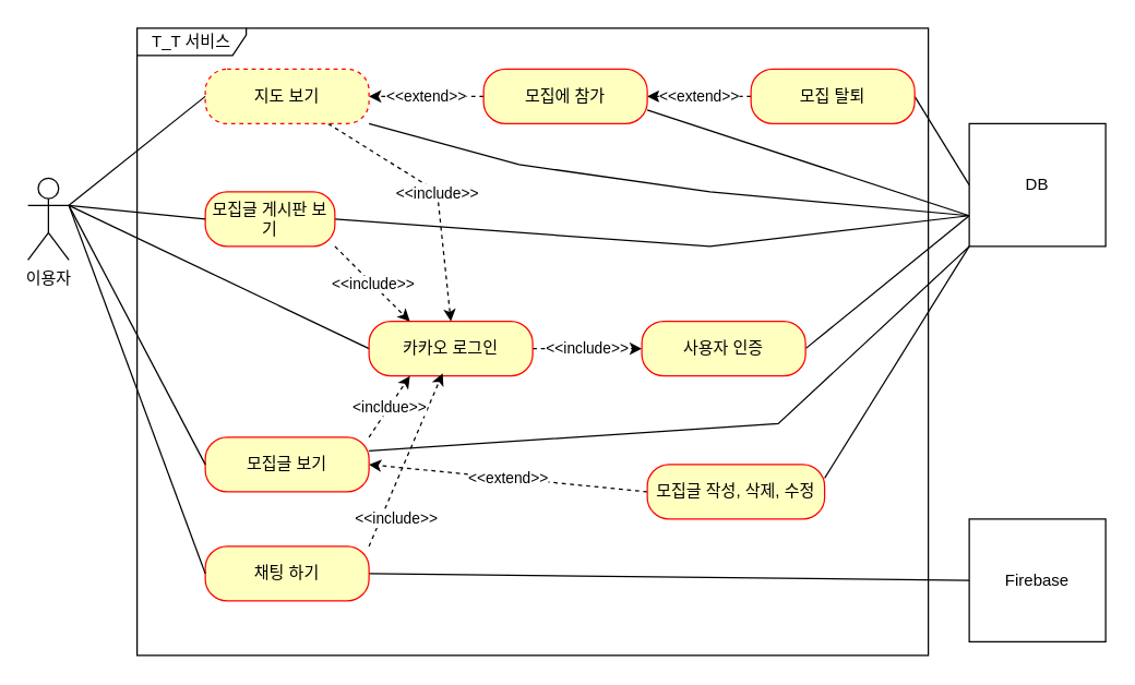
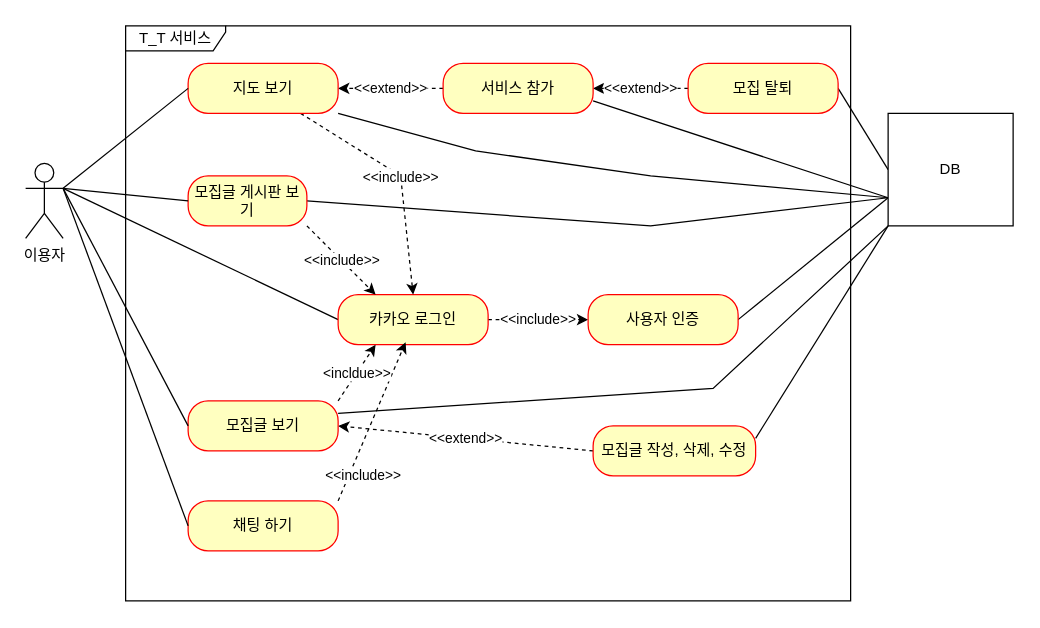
  <mxCell id="0" />
  <mxCell id="1" parent="0" />
  <mxCell id="2" style="rounded=0;orthogonalLoop=1;jettySize=auto;html=1;exitX=1;exitY=0.333;exitDx=0;exitDy=0;exitPerimeter=0;entryX=0;entryY=0.5;entryDx=0;entryDy=0;endArrow=none;endFill=0;" edge="1" parent="1" source="3" target="6"><mxGeometry relative="1" as="geometry" /></mxCell>
  <mxCell id="3" value="이용자" style="shape=umlActor;verticalLabelPosition=bottom;verticalAlign=top;html=1;" vertex="1" parent="1"><mxGeometry x="20" y="130" width="30" height="60" as="geometry" /></mxCell>
  <mxCell id="4" value="T_T 서비스" style="shape=umlFrame;whiteSpace=wrap;html=1;pointerEvents=0;width=80;height=20;" vertex="1" parent="1"><mxGeometry x="100" y="20" width="580" height="460" as="geometry" /></mxCell>
  <mxCell id="5" value="&amp;lt;&amp;lt;include&amp;gt;&amp;gt;" style="rounded=0;orthogonalLoop=1;jettySize=auto;html=1;exitX=1;exitY=0.5;exitDx=0;exitDy=0;entryX=0;entryY=0.5;entryDx=0;entryDy=0;dashed=1;" edge="1" parent="1" source="6" target="21"><mxGeometry relative="1" as="geometry" /></mxCell>
  <mxCell id="6" value="카카오 로그인" style="rounded=1;whiteSpace=wrap;html=1;arcSize=40;fontColor=#000000;fillColor=#ffffc0;strokeColor=#ff0000;" vertex="1" parent="1"><mxGeometry x="270" y="235" width="120" height="40" as="geometry" /></mxCell>
  <mxCell id="7" value="&amp;lt;&amp;lt;extend&amp;gt;&amp;gt;" style="rounded=0;orthogonalLoop=1;jettySize=auto;html=1;exitX=0;exitY=0.5;exitDx=0;exitDy=0;entryX=1;entryY=0.5;entryDx=0;entryDy=0;dashed=1;" edge="1" parent="1" source="33" target="10"><mxGeometry relative="1" as="geometry" /></mxCell>
  <mxCell id="8" style="rounded=0;orthogonalLoop=1;jettySize=auto;html=1;exitX=1;exitY=0.75;exitDx=0;exitDy=0;entryX=0;entryY=0.75;entryDx=0;entryDy=0;endArrow=none;endFill=0;" edge="1" parent="1" source="10" target="35"><mxGeometry relative="1" as="geometry" /></mxCell>
  <mxCell id="9" value="&amp;lt;&amp;lt;extend&amp;gt;&amp;gt;" style="rounded=0;orthogonalLoop=1;jettySize=auto;html=1;dashed=1;" edge="1" parent="1" source="10" target="27"><mxGeometry relative="1" as="geometry" /></mxCell>
- <mxCell id="10" value="모집에 참가" style="rounded=1;whiteSpace=wrap;html=1;arcSize=40;fontColor=#000000;fillColor=#ffffc0;strokeColor=#ff0000;" vertex="1" parent="1"><mxGeometry x="354" y="50" width="120" height="40" as="geometry" /></mxCell>
- <mxCell id="11" style="rounded=0;orthogonalLoop=1;jettySize=auto;html=1;exitX=1;exitY=0.5;exitDx=0;exitDy=0;entryX=0;entryY=0.5;entryDx=0;entryDy=0;endArrow=none;endFill=0;" edge="1" parent="1" source="13" target="36"><mxGeometry relative="1" as="geometry"><mxPoint x="687" y="385" as="targetPoint" /></mxGeometry></mxCell>
+ <mxCell id="10" value="서비스 참가" style="rounded=1;whiteSpace=wrap;html=1;arcSize=40;fontColor=#000000;fillColor=#ffffc0;strokeColor=#ff0000;" vertex="1" parent="1"><mxGeometry x="354" y="50" width="120" height="40" as="geometry" /></mxCell>
  <mxCell id="12" value="&amp;lt;&amp;lt;include&amp;gt;&amp;gt;" style="rounded=0;orthogonalLoop=1;jettySize=auto;html=1;exitX=1;exitY=0;exitDx=0;exitDy=0;entryX=0.45;entryY=0.95;entryDx=0;entryDy=0;entryPerimeter=0;dashed=1;" edge="1" parent="1" source="13" target="6"><mxGeometry x="-0.62" y="-11" relative="1" as="geometry"><mxPoint as="offset" /></mxGeometry></mxCell>
  <mxCell id="13" value="채팅 하기" style="rounded=1;whiteSpace=wrap;html=1;arcSize=40;fontColor=#000000;fillColor=#ffffc0;strokeColor=#ff0000;" vertex="1" parent="1"><mxGeometry x="150" y="400" width="120" height="40" as="geometry" /></mxCell>
  <mxCell id="14" value="&amp;lt;&amp;lt;extend&amp;gt;&amp;gt;" style="rounded=0;orthogonalLoop=1;jettySize=auto;html=1;exitX=0;exitY=0.5;exitDx=0;exitDy=0;entryX=1;entryY=0.5;entryDx=0;entryDy=0;dashed=1;" edge="1" parent="1" source="16" target="19"><mxGeometry relative="1" as="geometry" /></mxCell>
  <mxCell id="15" style="rounded=0;orthogonalLoop=1;jettySize=auto;html=1;exitX=1;exitY=0.25;exitDx=0;exitDy=0;entryX=0;entryY=1;entryDx=0;entryDy=0;endArrow=none;endFill=0;" edge="1" parent="1" source="16" target="35"><mxGeometry relative="1" as="geometry"><Array as="points" /></mxGeometry></mxCell>
  <mxCell id="16" value="모집글 작성, 삭제, 수정" style="rounded=1;whiteSpace=wrap;html=1;arcSize=40;fontColor=#000000;fillColor=#ffffc0;strokeColor=#ff0000;" vertex="1" parent="1"><mxGeometry x="474" y="340" width="130" height="40" as="geometry" /></mxCell>
  <mxCell id="17" style="rounded=0;orthogonalLoop=1;jettySize=auto;html=1;exitX=1;exitY=0.25;exitDx=0;exitDy=0;entryX=0;entryY=1;entryDx=0;entryDy=0;endArrow=none;endFill=0;" edge="1" parent="1" source="19" target="35"><mxGeometry relative="1" as="geometry"><Array as="points"><mxPoint x="570" y="310" /></Array></mxGeometry></mxCell>
  <mxCell id="18" value="&amp;lt;incldue&amp;gt;&amp;gt;" style="rounded=0;orthogonalLoop=1;jettySize=auto;html=1;exitX=1;exitY=0;exitDx=0;exitDy=0;entryX=0.25;entryY=1;entryDx=0;entryDy=0;dashed=1;" edge="1" parent="1" source="19" target="6"><mxGeometry relative="1" as="geometry" /></mxCell>
  <mxCell id="19" value="모집글 보기" style="rounded=1;whiteSpace=wrap;html=1;arcSize=40;fontColor=#000000;fillColor=#ffffc0;strokeColor=#ff0000;" vertex="1" parent="1"><mxGeometry x="150" y="320" width="120" height="40" as="geometry" /></mxCell>
  <mxCell id="20" style="rounded=0;orthogonalLoop=1;jettySize=auto;html=1;exitX=1;exitY=0.5;exitDx=0;exitDy=0;entryX=0;entryY=0.75;entryDx=0;entryDy=0;endArrow=none;endFill=0;" edge="1" parent="1" source="21" target="35"><mxGeometry relative="1" as="geometry" /></mxCell>
  <mxCell id="21" value="사용자 인증" style="rounded=1;whiteSpace=wrap;html=1;arcSize=40;fontColor=#000000;fillColor=#ffffc0;strokeColor=#ff0000;" vertex="1" parent="1"><mxGeometry x="470" y="235" width="120" height="40" as="geometry" /></mxCell>
  <mxCell id="22" style="rounded=0;orthogonalLoop=1;jettySize=auto;html=1;exitX=1;exitY=0.5;exitDx=0;exitDy=0;entryX=0;entryY=0.75;entryDx=0;entryDy=0;endArrow=none;endFill=0;" edge="1" parent="1" source="24" target="35"><mxGeometry relative="1" as="geometry"><Array as="points"><mxPoint x="520" y="180" /></Array></mxGeometry></mxCell>
  <mxCell id="23" value="&amp;lt;&amp;lt;include&amp;gt;&amp;gt;" style="rounded=0;orthogonalLoop=1;jettySize=auto;html=1;exitX=1;exitY=1;exitDx=0;exitDy=0;entryX=0.25;entryY=0;entryDx=0;entryDy=0;dashed=1;" edge="1" parent="1" source="24" target="6"><mxGeometry relative="1" as="geometry" /></mxCell>
  <mxCell id="24" value="모집글 게시판 보기" style="rounded=1;whiteSpace=wrap;html=1;arcSize=40;fontColor=#000000;fillColor=#ffffc0;strokeColor=#ff0000;" vertex="1" parent="1"><mxGeometry x="150" y="140" width="95" height="40" as="geometry" /></mxCell>
  <mxCell id="25" style="rounded=0;orthogonalLoop=1;jettySize=auto;html=1;exitX=1;exitY=1;exitDx=0;exitDy=0;entryX=0;entryY=0.75;entryDx=0;entryDy=0;endArrow=none;endFill=0;" edge="1" parent="1" source="27" target="35"><mxGeometry relative="1" as="geometry"><Array as="points"><mxPoint x="380" y="120" /><mxPoint x="520" y="140" /></Array></mxGeometry></mxCell>
  <mxCell id="26" value="&amp;lt;&amp;lt;include&amp;gt;&amp;gt;" style="rounded=0;orthogonalLoop=1;jettySize=auto;html=1;exitX=0.75;exitY=1;exitDx=0;exitDy=0;entryX=0.5;entryY=0;entryDx=0;entryDy=0;dashed=1;" edge="1" parent="1" source="27" target="6"><mxGeometry relative="1" as="geometry"><Array as="points"><mxPoint x="320" y="140" /></Array></mxGeometry></mxCell>
- <mxCell id="27" value="지도 보기" style="rounded=1;whiteSpace=wrap;html=1;arcSize=40;fontColor=#000000;fillColor=#ffffc0;strokeColor=#ff0000;dashed=1;" vertex="1" parent="1"><mxGeometry x="150" y="50" width="120" height="40" as="geometry" /></mxCell>
+ <mxCell id="27" value="지도 보기" style="rounded=1;whiteSpace=wrap;html=1;arcSize=40;fontColor=#000000;fillColor=#ffffc0;strokeColor=#ff0000;" vertex="1" parent="1"><mxGeometry x="150" y="50" width="120" height="40" as="geometry" /></mxCell>
  <mxCell id="28" style="rounded=0;orthogonalLoop=1;jettySize=auto;html=1;exitX=1;exitY=0.333;exitDx=0;exitDy=0;exitPerimeter=0;entryX=0;entryY=0.5;entryDx=0;entryDy=0;endArrow=none;endFill=0;" edge="1" parent="1" source="3" target="24"><mxGeometry relative="1" as="geometry"><mxPoint x="80" y="130" as="sourcePoint" /><mxPoint x="220" y="110" as="targetPoint" /></mxGeometry></mxCell>
  <mxCell id="29" style="rounded=0;orthogonalLoop=1;jettySize=auto;html=1;exitX=1;exitY=0.333;exitDx=0;exitDy=0;exitPerimeter=0;entryX=0;entryY=0.5;entryDx=0;entryDy=0;endArrow=none;endFill=0;" edge="1" parent="1" source="3" target="19"><mxGeometry relative="1" as="geometry"><mxPoint x="90" y="140" as="sourcePoint" /><mxPoint x="230" y="120" as="targetPoint" /></mxGeometry></mxCell>
  <mxCell id="30" style="rounded=0;orthogonalLoop=1;jettySize=auto;html=1;exitX=1;exitY=0.333;exitDx=0;exitDy=0;exitPerimeter=0;entryX=0;entryY=0.5;entryDx=0;entryDy=0;endArrow=none;endFill=0;" edge="1" parent="1" source="3" target="13"><mxGeometry relative="1" as="geometry"><mxPoint x="70" y="120" as="sourcePoint" /><mxPoint x="210" y="310" as="targetPoint" /></mxGeometry></mxCell>
  <mxCell id="31" style="rounded=0;orthogonalLoop=1;jettySize=auto;html=1;exitX=1;exitY=0.333;exitDx=0;exitDy=0;exitPerimeter=0;entryX=0;entryY=0.5;entryDx=0;entryDy=0;endArrow=none;endFill=0;" edge="1" parent="1" source="3" target="27"><mxGeometry relative="1" as="geometry"><mxPoint x="80" y="130" as="sourcePoint" /><mxPoint x="220" y="320" as="targetPoint" /></mxGeometry></mxCell>
  <mxCell id="32" style="rounded=0;orthogonalLoop=1;jettySize=auto;html=1;exitX=1;exitY=0.5;exitDx=0;exitDy=0;entryX=0;entryY=0.5;entryDx=0;entryDy=0;endArrow=none;endFill=0;" edge="1" parent="1" source="33" target="35"><mxGeometry relative="1" as="geometry" /></mxCell>
  <mxCell id="33" value="모집 탈퇴" style="rounded=1;whiteSpace=wrap;html=1;arcSize=40;fontColor=#000000;fillColor=#ffffc0;strokeColor=#ff0000;" vertex="1" parent="1"><mxGeometry x="550" y="50" width="120" height="40" as="geometry" /></mxCell>
  <mxCell id="34" style="edgeStyle=orthogonalEdgeStyle;rounded=0;orthogonalLoop=1;jettySize=auto;html=1;exitX=0.5;exitY=1;exitDx=0;exitDy=0;" edge="1" parent="1" source="21" target="21"><mxGeometry relative="1" as="geometry" /></mxCell>
  <mxCell id="35" value="DB" style="html=1;dropTarget=0;whiteSpace=wrap;" vertex="1" parent="1"><mxGeometry x="710" y="90" width="100" height="90" as="geometry" /></mxCell>
- <mxCell id="36" value="Firebase" style="html=1;dropTarget=0;whiteSpace=wrap;" vertex="1" parent="1"><mxGeometry x="710" y="380" width="100" height="90" as="geometry" /></mxCell>
